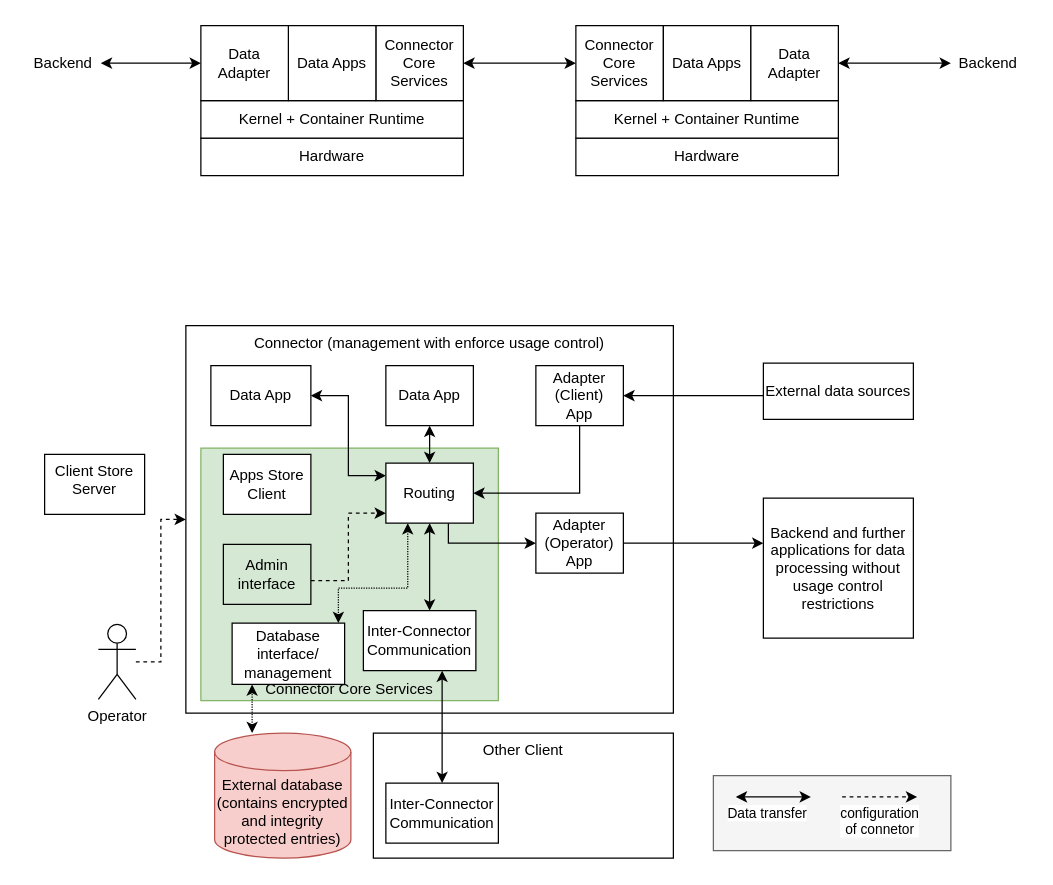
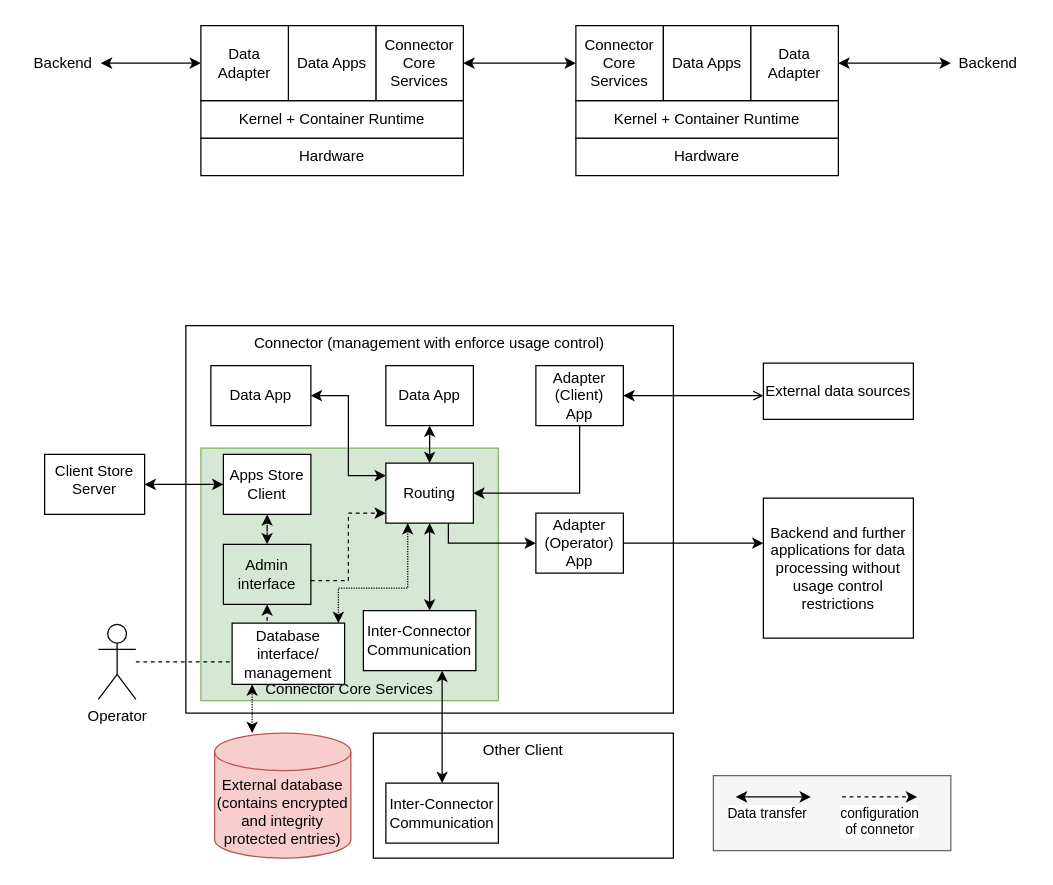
  <mxCell id="0" />
  <mxCell id="1" parent="0" />
  <mxCell id="2" value="" style="rounded=0;whiteSpace=wrap;html=1;fillColor=#f5f5f5;fontColor=#333333;strokeColor=#666666;" vertex="1" parent="1"><mxGeometry x="570" y="620" width="190" height="60" as="geometry" /></mxCell>
  <mxCell id="3" value="Connector (management with enforce usage control)" style="rounded=0;whiteSpace=wrap;html=1;verticalAlign=top;" parent="1" vertex="1"><mxGeometry x="148" y="260" width="390" height="310" as="geometry" /></mxCell>
  <mxCell id="4" value="Connector Core Services" style="rounded=0;whiteSpace=wrap;html=1;verticalAlign=bottom;fillColor=#d5e8d4;strokeColor=#82b366;" vertex="1" parent="1"><mxGeometry x="160" y="358" width="238" height="202" as="geometry" /></mxCell>
  <mxCell id="5" value="Hardware" style="rounded=0;whiteSpace=wrap;html=1;" parent="1" vertex="1"><mxGeometry x="160" y="110" width="210" height="30" as="geometry" /></mxCell>
  <mxCell id="6" value="Kernel + Container Runtime" style="rounded=0;whiteSpace=wrap;html=1;" parent="1" vertex="1"><mxGeometry x="160" y="80" width="210" height="30" as="geometry" /></mxCell>
  <mxCell id="7" style="edgeStyle=orthogonalEdgeStyle;rounded=0;orthogonalLoop=1;jettySize=auto;html=1;entryX=0;entryY=0.5;entryDx=0;entryDy=0;startArrow=classic;startFill=1;" parent="1" source="8" target="13" edge="1"><mxGeometry relative="1" as="geometry" /></mxCell>
  <mxCell id="8" value="Connector Core Services" style="rounded=0;whiteSpace=wrap;html=1;" parent="1" vertex="1"><mxGeometry x="300" y="20" width="70" height="60" as="geometry" /></mxCell>
  <mxCell id="9" value="Data Apps" style="rounded=0;whiteSpace=wrap;html=1;" parent="1" vertex="1"><mxGeometry x="230" y="20" width="70" height="60" as="geometry" /></mxCell>
  <mxCell id="10" value="Data Adapter" style="rounded=0;whiteSpace=wrap;html=1;" parent="1" vertex="1"><mxGeometry x="160" y="20" width="70" height="60" as="geometry" /></mxCell>
  <mxCell id="11" value="Hardware" style="rounded=0;whiteSpace=wrap;html=1;" parent="1" vertex="1"><mxGeometry x="460" y="110" width="210" height="30" as="geometry" /></mxCell>
  <mxCell id="12" value="Kernel + Container Runtime" style="rounded=0;whiteSpace=wrap;html=1;" parent="1" vertex="1"><mxGeometry x="460" y="80" width="210" height="30" as="geometry" /></mxCell>
  <mxCell id="13" value="Connector Core Services" style="rounded=0;whiteSpace=wrap;html=1;" parent="1" vertex="1"><mxGeometry x="460" y="20" width="70" height="60" as="geometry" /></mxCell>
  <mxCell id="14" value="Data Apps" style="rounded=0;whiteSpace=wrap;html=1;" parent="1" vertex="1"><mxGeometry x="530" y="20" width="70" height="60" as="geometry" /></mxCell>
  <mxCell id="15" value="Data Adapter" style="rounded=0;whiteSpace=wrap;html=1;" parent="1" vertex="1"><mxGeometry x="600" y="20" width="70" height="60" as="geometry" /></mxCell>
  <mxCell id="16" style="edgeStyle=orthogonalEdgeStyle;rounded=0;orthogonalLoop=1;jettySize=auto;html=1;startArrow=classic;startFill=1;" parent="1" source="17" target="10" edge="1"><mxGeometry relative="1" as="geometry" /></mxCell>
  <mxCell id="17" value="Backend" style="text;html=1;strokeColor=none;fillColor=none;align=center;verticalAlign=middle;whiteSpace=wrap;rounded=0;" parent="1" vertex="1"><mxGeometry x="20" y="35" width="60" height="30" as="geometry" /></mxCell>
  <mxCell id="18" style="edgeStyle=orthogonalEdgeStyle;rounded=0;orthogonalLoop=1;jettySize=auto;html=1;startArrow=classic;startFill=1;" parent="1" source="19" target="15" edge="1"><mxGeometry relative="1" as="geometry"><mxPoint x="900" y="50" as="targetPoint" /></mxGeometry></mxCell>
  <mxCell id="19" value="Backend" style="text;html=1;strokeColor=none;fillColor=none;align=center;verticalAlign=middle;whiteSpace=wrap;rounded=0;" parent="1" vertex="1"><mxGeometry x="760" y="35" width="60" height="30" as="geometry" /></mxCell>
  <mxCell id="20" style="edgeStyle=orthogonalEdgeStyle;rounded=0;orthogonalLoop=1;jettySize=auto;html=1;startArrow=classic;startFill=1;" parent="1" source="21" target="32" edge="1"><mxGeometry relative="1" as="geometry"><Array as="points"><mxPoint x="278" y="316" /><mxPoint x="278" y="380" /></Array></mxGeometry></mxCell>
  <mxCell id="21" value="Data App" style="rounded=0;whiteSpace=wrap;html=1;" parent="1" vertex="1"><mxGeometry x="168" y="292" width="80" height="48" as="geometry" /></mxCell>
  <mxCell id="22" style="edgeStyle=orthogonalEdgeStyle;rounded=0;orthogonalLoop=1;jettySize=auto;html=1;startArrow=classic;startFill=1;" parent="1" source="23" target="32" edge="1"><mxGeometry relative="1" as="geometry" /></mxCell>
  <mxCell id="23" value="Data App" style="rounded=0;whiteSpace=wrap;html=1;" parent="1" vertex="1"><mxGeometry x="308" y="292" width="70" height="48" as="geometry" /></mxCell>
- <mxCell id="24" style="edgeStyle=orthogonalEdgeStyle;rounded=0;orthogonalLoop=1;jettySize=auto;html=1;startArrow=classic;startFill=1;endArrow=none;endFill=0;" parent="1" source="25" edge="1" target="48"><mxGeometry relative="1" as="geometry"><mxPoint x="550" y="220" as="targetPoint" /><Array as="points"><mxPoint x="600" y="316" /><mxPoint x="600" y="316" /></Array></mxGeometry></mxCell>
+ <mxCell id="24" style="edgeStyle=orthogonalEdgeStyle;rounded=0;orthogonalLoop=1;jettySize=auto;html=1;startArrow=classic;startFill=1;endArrow=open;endFill=0;" parent="1" source="25" edge="1" target="48"><mxGeometry relative="1" as="geometry"><mxPoint x="550" y="220" as="targetPoint" /><Array as="points"><mxPoint x="600" y="316" /><mxPoint x="600" y="316" /></Array></mxGeometry></mxCell>
  <mxCell id="25" value="Adapter (Client)&lt;br&gt;App" style="rounded=0;whiteSpace=wrap;html=1;" parent="1" vertex="1"><mxGeometry x="428" y="292" width="70" height="48" as="geometry" /></mxCell>
  <mxCell id="26" style="edgeStyle=orthogonalEdgeStyle;rounded=0;orthogonalLoop=1;jettySize=auto;html=1;startArrow=none;startFill=0;endArrow=classic;endFill=1;" parent="1" source="27" edge="1" target="39"><mxGeometry relative="1" as="geometry"><mxPoint x="588" y="490" as="targetPoint" /><Array as="points"><mxPoint x="580" y="434" /><mxPoint x="580" y="434" /></Array></mxGeometry></mxCell>
  <mxCell id="27" value="Adapter (Operator)&lt;br&gt;App" style="rounded=0;whiteSpace=wrap;html=1;" parent="1" vertex="1"><mxGeometry x="428" y="410" width="70" height="48" as="geometry" /></mxCell>
  <mxCell id="28" style="edgeStyle=orthogonalEdgeStyle;rounded=0;orthogonalLoop=1;jettySize=auto;html=1;startArrow=classic;startFill=1;endArrow=none;endFill=0;" parent="1" source="32" target="25" edge="1"><mxGeometry relative="1" as="geometry" /></mxCell>
  <mxCell id="29" style="edgeStyle=orthogonalEdgeStyle;rounded=0;orthogonalLoop=1;jettySize=auto;html=1;entryX=0;entryY=0.5;entryDx=0;entryDy=0;startArrow=none;startFill=0;" parent="1" source="32" target="27" edge="1"><mxGeometry relative="1" as="geometry"><Array as="points"><mxPoint x="358" y="434" /></Array></mxGeometry></mxCell>
  <mxCell id="30" style="edgeStyle=orthogonalEdgeStyle;rounded=0;orthogonalLoop=1;jettySize=auto;html=1;startArrow=classic;startFill=1;endArrow=classic;endFill=1;" parent="1" source="32" target="40" edge="1"><mxGeometry relative="1" as="geometry"><Array as="points"><mxPoint x="343" y="450" /><mxPoint x="343" y="450" /></Array></mxGeometry></mxCell>
  <mxCell id="31" style="edgeStyle=orthogonalEdgeStyle;rounded=0;orthogonalLoop=1;jettySize=auto;html=1;dashed=1;dashPattern=1 1;startArrow=classic;startFill=1;endArrow=classic;endFill=1;exitX=0.25;exitY=1;exitDx=0;exitDy=0;" edge="1" parent="1" source="32" target="49"><mxGeometry relative="1" as="geometry"><Array as="points"><mxPoint x="326" y="470" /><mxPoint x="270" y="470" /></Array></mxGeometry></mxCell>
  <mxCell id="32" value="Routing&lt;span style=&quot;color: rgba(0 , 0 , 0 , 0) ; font-family: monospace ; font-size: 0px&quot;&gt;%3CmxGraphModel%3E%3Croot%3E%3CmxCell%20id%3D%220%22%2F%3E%3CmxCell%20id%3D%221%22%20parent%3D%220%22%2F%3E%3CmxCell%20id%3D%222%22%20value%3D%22Data%20App%22%20style%3D%22rounded%3D0%3BwhiteSpace%3Dwrap%3Bhtml%3D1%3B%22%20vertex%3D%221%22%20parent%3D%221%22%3E%3CmxGeometry%20x%3D%22210%22%20y%3D%22292%22%20width%3D%2270%22%20height%3D%2248%22%20as%3D%22geometry%22%2F%3E%3C%2FmxCell%3E%3C%2Froot%3E%3C%2FmxGraphModel%3E&lt;/span&gt;" style="rounded=0;whiteSpace=wrap;html=1;" parent="1" vertex="1"><mxGeometry x="308" y="370" width="70" height="48" as="geometry" /></mxCell>
  <mxCell id="33" style="edgeStyle=orthogonalEdgeStyle;rounded=0;orthogonalLoop=1;jettySize=auto;html=1;startArrow=none;startFill=0;dashed=1;" parent="1" source="35" target="32" edge="1"><mxGeometry relative="1" as="geometry"><Array as="points"><mxPoint x="278" y="464" /><mxPoint x="278" y="410" /></Array></mxGeometry></mxCell>
+ <mxCell id="34" style="edgeStyle=orthogonalEdgeStyle;rounded=0;orthogonalLoop=1;jettySize=auto;html=1;startArrow=classic;startFill=1;dashed=1;" parent="1" source="35" target="38" edge="1"><mxGeometry relative="1" as="geometry" /></mxCell>
  <mxCell id="35" value="Admin interface" style="rounded=0;whiteSpace=wrap;html=1;fillColor=#d5e8d4;" parent="1" vertex="1"><mxGeometry x="178" y="435" width="70" height="48" as="geometry" /></mxCell>
- <mxCell id="36" style="edgeStyle=orthogonalEdgeStyle;rounded=0;orthogonalLoop=1;jettySize=auto;html=1;startArrow=none;startFill=0;endArrow=classic;endFill=1;dashed=1;" parent="1" source="37" target="3" edge="1"><mxGeometry relative="1" as="geometry" /></mxCell>
+ <mxCell id="36" style="edgeStyle=orthogonalEdgeStyle;rounded=0;orthogonalLoop=1;jettySize=auto;html=1;startArrow=none;startFill=0;endArrow=classic;endFill=1;dashed=1;" parent="1" source="37" target="35" edge="1"><mxGeometry relative="1" as="geometry" /></mxCell>
  <mxCell id="37" value="Operator" style="shape=umlActor;verticalLabelPosition=bottom;verticalAlign=top;html=1;outlineConnect=0;" parent="1" vertex="1"><mxGeometry x="78" y="499" width="30" height="60" as="geometry" /></mxCell>
  <mxCell id="38" value="Apps Store Client" style="rounded=0;whiteSpace=wrap;html=1;" parent="1" vertex="1"><mxGeometry x="178" y="363" width="70" height="48" as="geometry" /></mxCell>
  <mxCell id="39" value="Backend and further applications for data processing without usage control restrictions" style="rounded=0;whiteSpace=wrap;html=1;" parent="1" vertex="1"><mxGeometry x="610" y="398" width="120" height="112" as="geometry" /></mxCell>
  <mxCell id="40" value="Inter-Connector Communication" style="rounded=0;whiteSpace=wrap;html=1;" parent="1" vertex="1"><mxGeometry x="290" y="488" width="90" height="48" as="geometry" /></mxCell>
  <mxCell id="41" value="Other Client" style="rounded=0;whiteSpace=wrap;html=1;verticalAlign=top;" parent="1" vertex="1"><mxGeometry x="298" y="586" width="240" height="100" as="geometry" /></mxCell>
  <mxCell id="42" value="Inter-Connector Communication" style="rounded=0;whiteSpace=wrap;html=1;" parent="1" vertex="1"><mxGeometry x="308" y="626" width="90" height="48" as="geometry" /></mxCell>
  <mxCell id="43" style="edgeStyle=orthogonalEdgeStyle;rounded=0;orthogonalLoop=1;jettySize=auto;html=1;entryX=0.5;entryY=0;entryDx=0;entryDy=0;startArrow=classic;startFill=1;endArrow=classic;endFill=1;" parent="1" source="40" target="42" edge="1"><mxGeometry relative="1" as="geometry"><Array as="points"><mxPoint x="353" y="500" /><mxPoint x="353" y="500" /></Array></mxGeometry></mxCell>
+ <mxCell id="44" style="edgeStyle=orthogonalEdgeStyle;rounded=0;orthogonalLoop=1;jettySize=auto;html=1;entryX=0;entryY=0.5;entryDx=0;entryDy=0;startArrow=classic;startFill=1;endArrow=classic;endFill=1;" edge="1" parent="1" source="45" target="38"><mxGeometry relative="1" as="geometry"><mxPoint x="118" y="394" as="sourcePoint" /></mxGeometry></mxCell>
  <mxCell id="45" value="Client Store Server" style="rounded=0;whiteSpace=wrap;html=1;verticalAlign=top;" vertex="1" parent="1"><mxGeometry x="35" y="363" width="80" height="48" as="geometry" /></mxCell>
  <mxCell id="46" value="Data transfer" style="edgeStyle=orthogonalEdgeStyle;rounded=0;orthogonalLoop=1;jettySize=auto;html=1;startArrow=classic;startFill=1;verticalAlign=top;" edge="1" parent="1"><mxGeometry x="-0.167" relative="1" as="geometry"><Array as="points"><mxPoint x="633" y="637" /><mxPoint x="633" y="637" /></Array><mxPoint x="588" y="637" as="sourcePoint" /><mxPoint x="648" y="637" as="targetPoint" /><mxPoint as="offset" /></mxGeometry></mxCell>
  <mxCell id="47" value="configuration&lt;br&gt;of connetor" style="edgeStyle=orthogonalEdgeStyle;rounded=0;orthogonalLoop=1;jettySize=auto;html=1;startArrow=none;startFill=0;verticalAlign=top;dashed=1;" edge="1" parent="1"><mxGeometry relative="1" as="geometry"><Array as="points"><mxPoint x="718" y="637" /><mxPoint x="718" y="637" /></Array><mxPoint x="673" y="637" as="sourcePoint" /><mxPoint x="733" y="637" as="targetPoint" /><mxPoint as="offset" /></mxGeometry></mxCell>
  <mxCell id="48" value="External data sources" style="rounded=0;whiteSpace=wrap;html=1;" vertex="1" parent="1"><mxGeometry x="610" y="290" width="120" height="45" as="geometry" /></mxCell>
  <mxCell id="49" value="Database interface/&lt;br&gt;management" style="rounded=0;whiteSpace=wrap;html=1;" vertex="1" parent="1"><mxGeometry x="185" y="498" width="90" height="49" as="geometry" /></mxCell>
  <mxCell id="50" style="edgeStyle=orthogonalEdgeStyle;rounded=0;orthogonalLoop=1;jettySize=auto;html=1;dashed=1;startArrow=classic;startFill=1;endArrow=classic;endFill=1;dashPattern=1 1;" edge="1" parent="1" source="51" target="49"><mxGeometry relative="1" as="geometry"><Array as="points"><mxPoint x="201" y="550" /><mxPoint x="201" y="550" /></Array></mxGeometry></mxCell>
  <mxCell id="51" value="External database (contains encrypted and integrity protected entries)" style="shape=cylinder3;whiteSpace=wrap;html=1;boundedLbl=1;backgroundOutline=1;size=15;fillColor=#f8cecc;strokeColor=#b85450;" vertex="1" parent="1"><mxGeometry x="171" y="586" width="109" height="100" as="geometry" /></mxCell>
